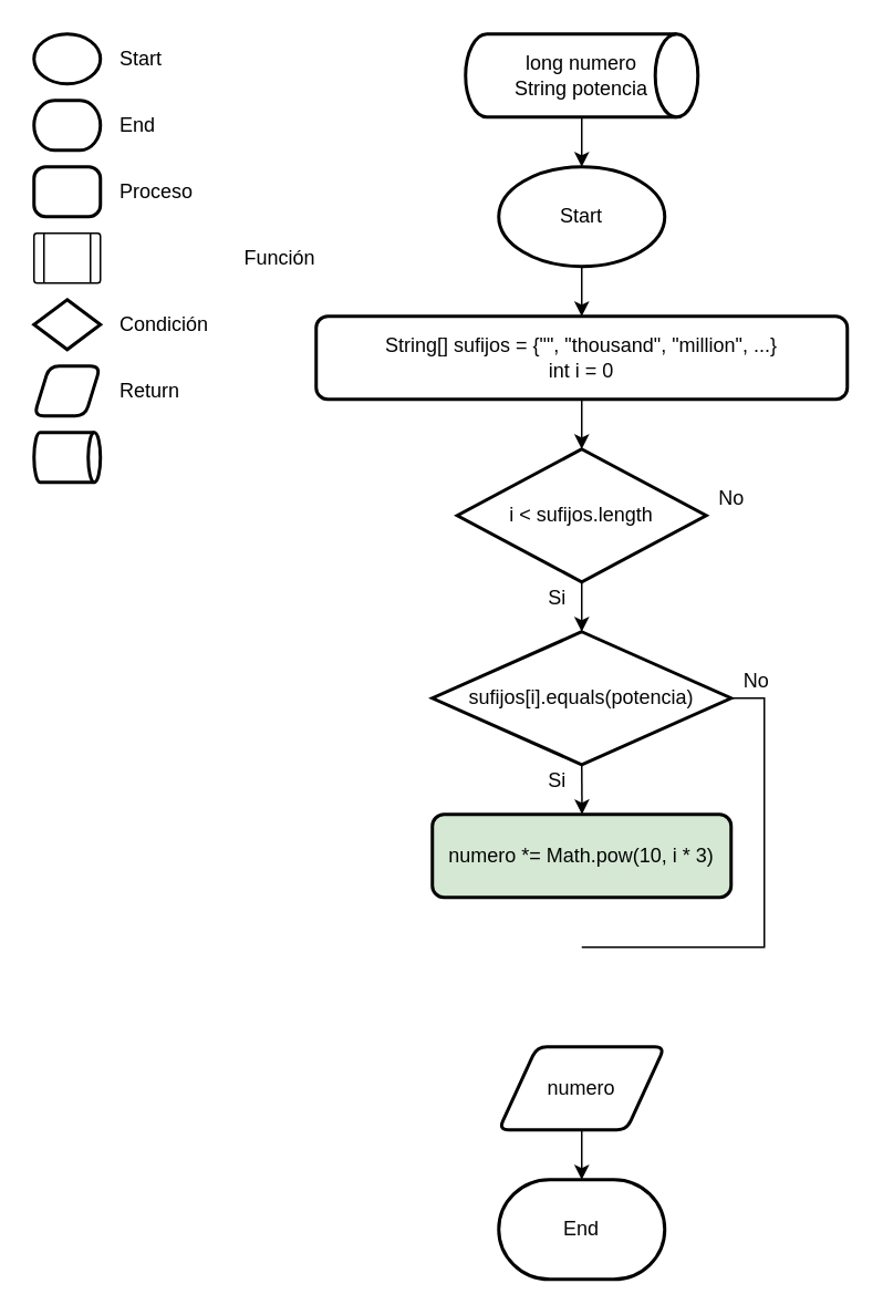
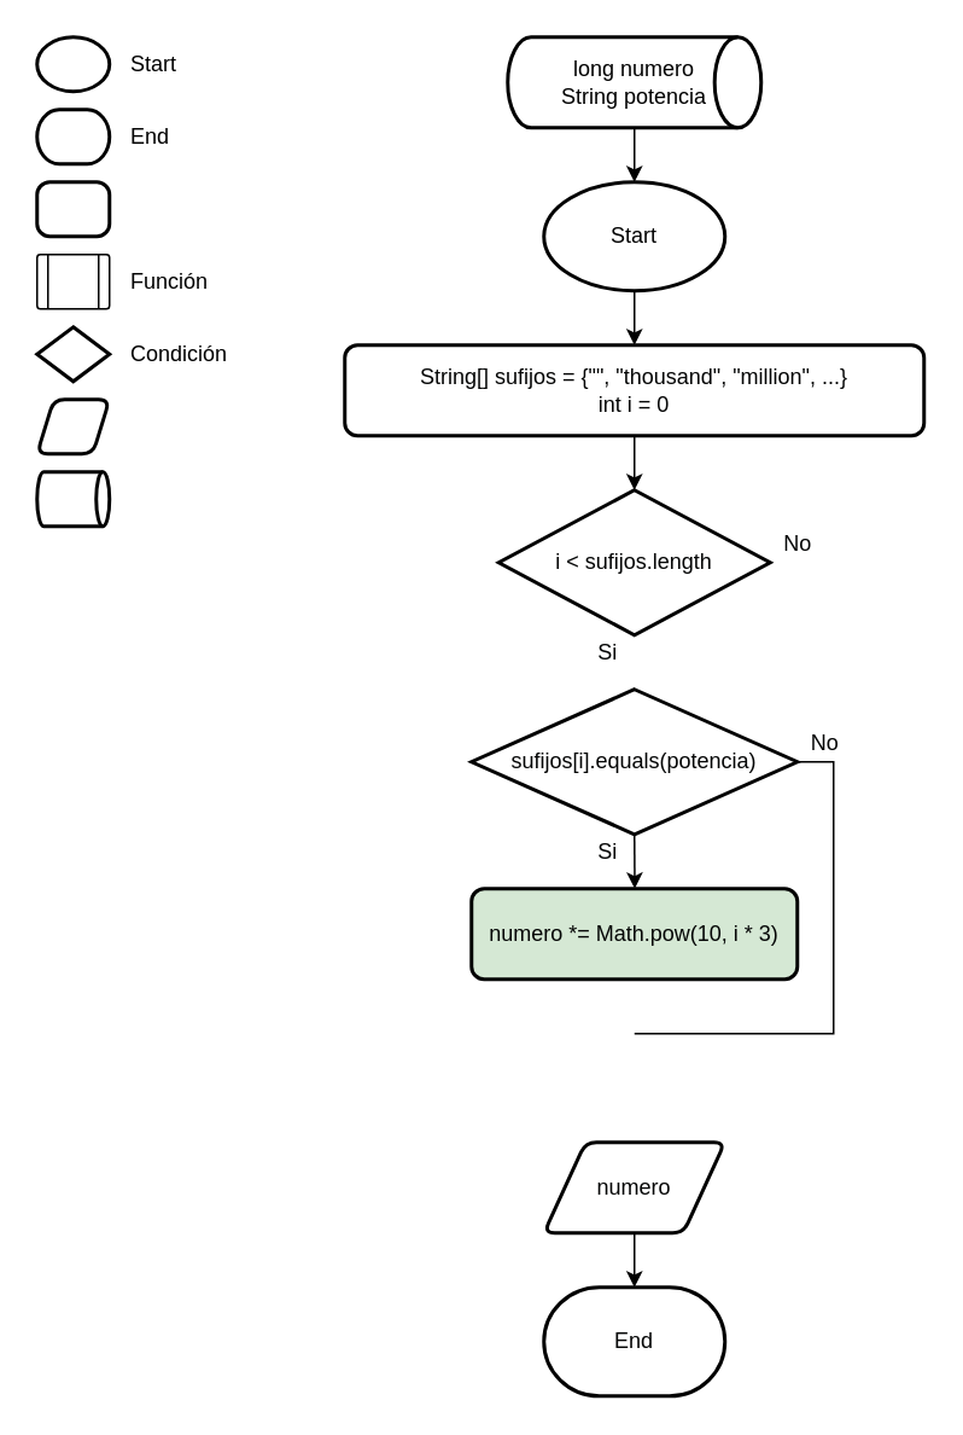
  <mxCell id="0" />
  <mxCell id="1" parent="0" />
  <mxCell id="2" value="" style="strokeWidth=2;html=1;shape=mxgraph.flowchart.start_1;whiteSpace=wrap;fillColor=default;align=center;" vertex="1" parent="1"><mxGeometry x="20" y="20" width="40" height="30" as="geometry" /></mxCell>
  <mxCell id="3" value="" style="strokeWidth=2;html=1;shape=mxgraph.flowchart.terminator;whiteSpace=wrap;fillColor=default;align=center;" vertex="1" parent="1"><mxGeometry x="20" y="60" width="40" height="30" as="geometry" /></mxCell>
  <mxCell id="4" value="" style="rounded=1;whiteSpace=wrap;html=1;absoluteArcSize=1;arcSize=14;strokeWidth=2;fillColor=default;align=center;" vertex="1" parent="1"><mxGeometry x="20" y="100" width="40" height="30" as="geometry" /></mxCell>
  <mxCell id="5" value="" style="verticalLabelPosition=bottom;verticalAlign=top;html=1;shape=process;whiteSpace=wrap;rounded=1;size=0.14;arcSize=6;fillColor=default;" vertex="1" parent="1"><mxGeometry x="20" y="140" width="40" height="30" as="geometry" /></mxCell>
  <mxCell id="6" value="&lt;div align=&quot;left&quot;&gt;Start&lt;/div&gt;" style="text;html=1;align=left;verticalAlign=middle;resizable=0;points=[];autosize=1;strokeColor=none;fillColor=none;" vertex="1" parent="1"><mxGeometry x="70" y="25" width="40" height="20" as="geometry" /></mxCell>
  <mxCell id="7" value="&lt;div align=&quot;left&quot;&gt;End&lt;/div&gt;" style="text;html=1;align=left;verticalAlign=middle;resizable=0;points=[];autosize=1;strokeColor=none;fillColor=none;" vertex="1" parent="1"><mxGeometry x="70" y="65" width="40" height="20" as="geometry" /></mxCell>
- <mxCell id="8" value="&lt;div align=&quot;left&quot;&gt;Proceso&lt;/div&gt;" style="text;html=1;align=left;verticalAlign=middle;resizable=0;points=[];autosize=1;strokeColor=none;fillColor=none;" vertex="1" parent="1"><mxGeometry x="70" y="105" width="60" height="20" as="geometry" /></mxCell>
- <mxCell id="9" value="Función" style="text;html=1;align=left;verticalAlign=middle;resizable=0;points=[];autosize=1;strokeColor=none;fillColor=none;" vertex="1" parent="1"><mxGeometry x="145" y="145" width="60" height="20" as="geometry" /></mxCell>
+ <mxCell id="9" value="Función" style="text;html=1;align=left;verticalAlign=middle;resizable=0;points=[];autosize=1;strokeColor=none;fillColor=none;" vertex="1" parent="1"><mxGeometry x="70" y="145" width="60" height="20" as="geometry" /></mxCell>
  <mxCell id="10" value="" style="strokeWidth=2;html=1;shape=mxgraph.flowchart.decision;whiteSpace=wrap;fillColor=default;align=left;" vertex="1" parent="1"><mxGeometry x="20" y="180" width="40" height="30" as="geometry" /></mxCell>
  <mxCell id="11" value="Condición" style="text;html=1;align=left;verticalAlign=middle;resizable=0;points=[];autosize=1;strokeColor=none;fillColor=none;" vertex="1" parent="1"><mxGeometry x="70" y="185" width="70" height="20" as="geometry" /></mxCell>
  <mxCell id="12" value="" style="shape=parallelogram;html=1;strokeWidth=2;perimeter=parallelogramPerimeter;whiteSpace=wrap;rounded=1;arcSize=12;size=0.23;fillColor=default;align=center;" vertex="1" parent="1"><mxGeometry x="20" y="220" width="40" height="30" as="geometry" /></mxCell>
- <mxCell id="13" value="Return" style="text;html=1;align=left;verticalAlign=middle;resizable=0;points=[];autosize=1;strokeColor=none;fillColor=none;" vertex="1" parent="1"><mxGeometry x="70" y="225" width="50" height="20" as="geometry" /></mxCell>
  <mxCell id="14" style="edgeStyle=orthogonalEdgeStyle;rounded=0;orthogonalLoop=1;jettySize=auto;html=1;exitX=0.5;exitY=1;exitDx=0;exitDy=0;exitPerimeter=0;fontFamily=Helvetica;fontColor=#040505;endArrow=classic;endFill=1;" edge="1" parent="1" source="15" target="20"><mxGeometry relative="1" as="geometry" /></mxCell>
  <mxCell id="15" value="Start" style="strokeWidth=2;html=1;shape=mxgraph.flowchart.start_1;whiteSpace=wrap;fillColor=default;align=center;" vertex="1" parent="1"><mxGeometry x="300" y="100" width="100" height="60" as="geometry" /></mxCell>
  <mxCell id="16" value="" style="strokeWidth=2;html=1;shape=mxgraph.flowchart.direct_data;whiteSpace=wrap;" vertex="1" parent="1"><mxGeometry x="20" y="260" width="40" height="30" as="geometry" /></mxCell>
  <mxCell id="17" style="edgeStyle=orthogonalEdgeStyle;rounded=0;orthogonalLoop=1;jettySize=auto;html=1;exitX=0.5;exitY=1;exitDx=0;exitDy=0;exitPerimeter=0;entryX=0.5;entryY=0;entryDx=0;entryDy=0;entryPerimeter=0;" edge="1" parent="1" source="18" target="15"><mxGeometry relative="1" as="geometry" /></mxCell>
  <mxCell id="18" value="&lt;div&gt;long numero&lt;/div&gt;&lt;div&gt;String potencia&lt;br&gt;&lt;/div&gt;" style="strokeWidth=2;html=1;shape=mxgraph.flowchart.direct_data;whiteSpace=wrap;" vertex="1" parent="1"><mxGeometry x="280" y="20" width="140" height="50" as="geometry" /></mxCell>
  <mxCell id="19" style="edgeStyle=orthogonalEdgeStyle;rounded=0;orthogonalLoop=1;jettySize=auto;html=1;exitX=0.5;exitY=1;exitDx=0;exitDy=0;entryX=0.5;entryY=0;entryDx=0;entryDy=0;entryPerimeter=0;fontFamily=Helvetica;fontColor=#040505;endArrow=classic;endFill=1;" edge="1" parent="1" source="20" target="22"><mxGeometry relative="1" as="geometry" /></mxCell>
  <mxCell id="20" value="&lt;div&gt;String[] sufijos = {&quot;&quot;, &quot;thousand&quot;, &quot;million&quot;, ...}&lt;br&gt;&lt;/div&gt;int i = 0" style="rounded=1;whiteSpace=wrap;html=1;absoluteArcSize=1;arcSize=14;strokeWidth=2;labelBackgroundColor=none;fontFamily=Helvetica;fontColor=#040505;" vertex="1" parent="1"><mxGeometry x="190" y="190" width="320" height="50" as="geometry" /></mxCell>
- <mxCell id="21" style="edgeStyle=orthogonalEdgeStyle;rounded=0;orthogonalLoop=1;jettySize=auto;html=1;exitX=0.5;exitY=1;exitDx=0;exitDy=0;exitPerimeter=0;entryX=0.5;entryY=0;entryDx=0;entryDy=0;entryPerimeter=0;fontFamily=Helvetica;fontColor=#040505;endArrow=classic;endFill=1;" edge="1" parent="1" source="22" target="27"><mxGeometry relative="1" as="geometry" /></mxCell>
  <mxCell id="22" value="i &amp;lt; sufijos.length" style="strokeWidth=2;html=1;shape=mxgraph.flowchart.decision;whiteSpace=wrap;labelBackgroundColor=none;fontFamily=Helvetica;fontColor=#040505;" vertex="1" parent="1"><mxGeometry x="275" y="270" width="150" height="80" as="geometry" /></mxCell>
  <mxCell id="23" value="No" style="text;html=1;align=center;verticalAlign=middle;resizable=0;points=[];autosize=1;strokeColor=none;fillColor=none;fontFamily=Helvetica;fontColor=#040505;" vertex="1" parent="1"><mxGeometry x="425" y="290" width="30" height="20" as="geometry" /></mxCell>
  <mxCell id="24" value="Si" style="text;html=1;align=center;verticalAlign=middle;resizable=0;points=[];autosize=1;strokeColor=none;fillColor=none;fontFamily=Helvetica;fontColor=#040505;" vertex="1" parent="1"><mxGeometry x="320" y="350" width="30" height="20" as="geometry" /></mxCell>
  <mxCell id="25" style="edgeStyle=orthogonalEdgeStyle;rounded=0;orthogonalLoop=1;jettySize=auto;html=1;exitX=0.5;exitY=1;exitDx=0;exitDy=0;exitPerimeter=0;fontFamily=Helvetica;fontColor=#040505;endArrow=classic;endFill=1;" edge="1" parent="1" source="27"><mxGeometry relative="1" as="geometry"><mxPoint x="350.172" y="490" as="targetPoint" /></mxGeometry></mxCell>
  <mxCell id="26" style="edgeStyle=orthogonalEdgeStyle;rounded=0;orthogonalLoop=1;jettySize=auto;html=1;exitX=1;exitY=0.5;exitDx=0;exitDy=0;exitPerimeter=0;fontFamily=Helvetica;fontColor=#040505;endArrow=none;endFill=0;" edge="1" parent="1" source="27"><mxGeometry relative="1" as="geometry"><mxPoint x="350" y="570" as="targetPoint" /><Array as="points"><mxPoint x="460" y="420" /><mxPoint x="460" y="570" /></Array></mxGeometry></mxCell>
  <mxCell id="27" value="sufijos[i].equals(potencia)" style="strokeWidth=2;html=1;shape=mxgraph.flowchart.decision;whiteSpace=wrap;labelBackgroundColor=none;fontFamily=Helvetica;fontColor=#040505;" vertex="1" parent="1"><mxGeometry x="260" y="380" width="180" height="80" as="geometry" /></mxCell>
  <mxCell id="28" value="No" style="text;html=1;align=center;verticalAlign=middle;resizable=0;points=[];autosize=1;strokeColor=none;fillColor=none;fontFamily=Helvetica;fontColor=#040505;" vertex="1" parent="1"><mxGeometry x="440" y="400" width="30" height="20" as="geometry" /></mxCell>
  <mxCell id="29" value="Si" style="text;html=1;align=center;verticalAlign=middle;resizable=0;points=[];autosize=1;strokeColor=none;fillColor=none;fontFamily=Helvetica;fontColor=#040505;" vertex="1" parent="1"><mxGeometry x="320" y="460" width="30" height="20" as="geometry" /></mxCell>
  <mxCell id="30" value="numero *= Math.pow(10, i * 3)" style="rounded=1;whiteSpace=wrap;html=1;absoluteArcSize=1;arcSize=14;strokeWidth=2;labelBackgroundColor=none;fontFamily=Helvetica;fontColor=#040505;fillColor=#d5e8d4;" vertex="1" parent="1"><mxGeometry x="260" y="490" width="180" height="50" as="geometry" /></mxCell>
  <mxCell id="31" value="" style="edgeStyle=orthogonalEdgeStyle;rounded=0;orthogonalLoop=1;jettySize=auto;html=1;fontFamily=Helvetica;fontColor=#040505;endArrow=classic;endFill=1;" edge="1" parent="1" source="32" target="33"><mxGeometry relative="1" as="geometry" /></mxCell>
  <mxCell id="32" value="numero" style="shape=parallelogram;html=1;strokeWidth=2;perimeter=parallelogramPerimeter;whiteSpace=wrap;rounded=1;arcSize=12;size=0.23;labelBackgroundColor=none;fontFamily=Helvetica;fontColor=#040505;" vertex="1" parent="1"><mxGeometry x="300" y="630" width="100" height="50" as="geometry" /></mxCell>
  <mxCell id="33" value="End" style="strokeWidth=2;html=1;shape=mxgraph.flowchart.terminator;whiteSpace=wrap;labelBackgroundColor=none;fontFamily=Helvetica;fontColor=#040505;" vertex="1" parent="1"><mxGeometry x="300" y="710" width="100" height="60" as="geometry" /></mxCell>
